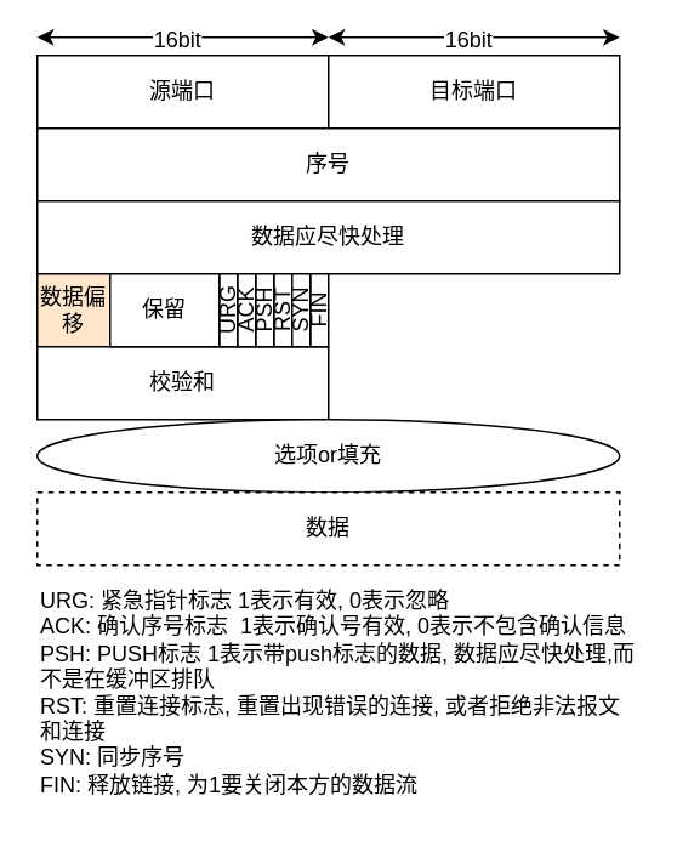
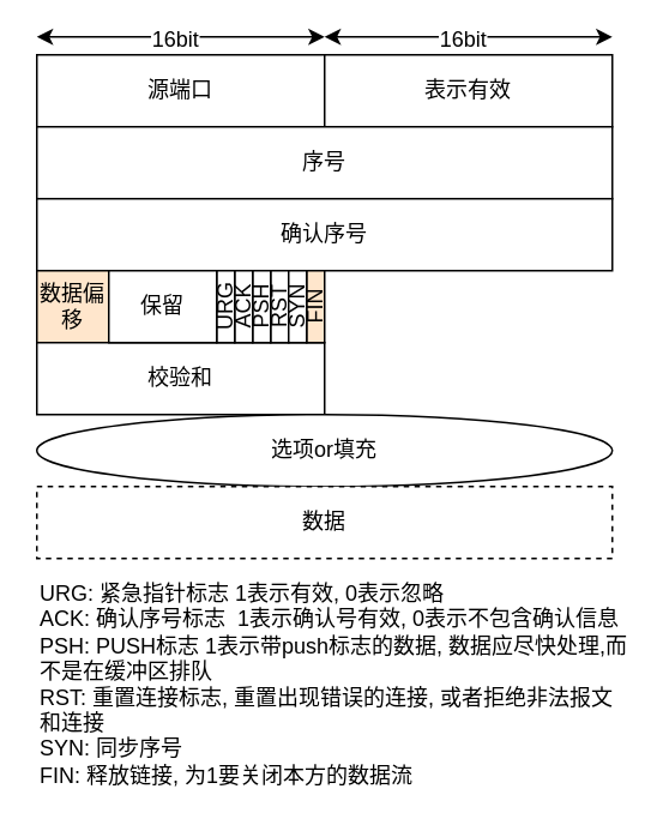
  <mxCell id="0" />
  <mxCell id="1" parent="0" />
  <mxCell id="2" value="源端口" style="rounded=0;whiteSpace=wrap;html=1;" parent="1" vertex="1"><mxGeometry x="20" y="30" width="160" height="40" as="geometry" /></mxCell>
- <mxCell id="3" value="目标端口" style="rounded=0;whiteSpace=wrap;html=1;" parent="1" vertex="1"><mxGeometry x="180" y="30" width="160" height="40" as="geometry" /></mxCell>
+ <mxCell id="3" value="表示有效" style="rounded=0;whiteSpace=wrap;html=1;" parent="1" vertex="1"><mxGeometry x="180" y="30" width="160" height="40" as="geometry" /></mxCell>
  <mxCell id="4" value="序号" style="rounded=0;whiteSpace=wrap;html=1;" parent="1" vertex="1"><mxGeometry x="20" y="70" width="320" height="40" as="geometry" /></mxCell>
- <mxCell id="5" value="数据应尽快处理" style="rounded=0;whiteSpace=wrap;html=1;" parent="1" vertex="1"><mxGeometry x="20" y="110" width="320" height="40" as="geometry" /></mxCell>
+ <mxCell id="5" value="确认序号" style="rounded=0;whiteSpace=wrap;html=1;" parent="1" vertex="1"><mxGeometry x="20" y="110" width="320" height="40" as="geometry" /></mxCell>
  <mxCell id="6" value="数据偏移" style="rounded=0;whiteSpace=wrap;html=1;fillColor=#ffe6cc;" parent="1" vertex="1"><mxGeometry x="20" y="150" width="40" height="40" as="geometry" /></mxCell>
  <mxCell id="7" value="校验和" style="rounded=0;whiteSpace=wrap;html=1;" parent="1" vertex="1"><mxGeometry x="20" y="190" width="160" height="40" as="geometry" /></mxCell>
  <mxCell id="8" value="选项or填充" style="ellipse;whiteSpace=wrap;html=1;" vertex="1" parent="1"><mxGeometry x="20" y="230" width="320" height="40" as="geometry" /></mxCell>
  <mxCell id="9" value="数据" style="rounded=0;whiteSpace=wrap;html=1;dashed=1;" vertex="1" parent="1"><mxGeometry x="20" y="270" width="320" height="40" as="geometry" /></mxCell>
- <mxCell id="10" value="FIN" style="rounded=0;whiteSpace=wrap;html=1;horizontal=0;verticalAlign=middle;" vertex="1" parent="1"><mxGeometry x="170" y="150" width="10" height="40" as="geometry" /></mxCell>
+ <mxCell id="10" value="FIN" style="rounded=0;whiteSpace=wrap;html=1;horizontal=0;verticalAlign=middle;fillColor=#ffe6cc;" vertex="1" parent="1"><mxGeometry x="170" y="150" width="10" height="40" as="geometry" /></mxCell>
  <mxCell id="11" value="" style="endArrow=classic;startArrow=classic;html=1;" edge="1" parent="1"><mxGeometry width="50" height="50" relative="1" as="geometry"><mxPoint x="20" y="20" as="sourcePoint" /><mxPoint x="180" y="20" as="targetPoint" /></mxGeometry></mxCell>
  <mxCell id="12" value="16bit" style="text;html=1;resizable=0;points=[];align=center;verticalAlign=middle;labelBackgroundColor=#ffffff;" vertex="1" connectable="0" parent="11"><mxGeometry x="-0.052" y="-1" relative="1" as="geometry"><mxPoint as="offset" /></mxGeometry></mxCell>
  <mxCell id="13" value="" style="endArrow=classic;startArrow=classic;html=1;" edge="1" parent="1"><mxGeometry width="50" height="50" relative="1" as="geometry"><mxPoint x="180" y="20" as="sourcePoint" /><mxPoint x="340" y="20" as="targetPoint" /></mxGeometry></mxCell>
  <mxCell id="14" value="16bit" style="text;html=1;resizable=0;points=[];align=center;verticalAlign=middle;labelBackgroundColor=#ffffff;" vertex="1" connectable="0" parent="13"><mxGeometry x="-0.052" y="-1" relative="1" as="geometry"><mxPoint as="offset" /></mxGeometry></mxCell>
  <mxCell id="15" value="RST" style="rounded=0;whiteSpace=wrap;html=1;horizontal=0;verticalAlign=middle;" vertex="1" parent="1"><mxGeometry x="150" y="150" width="10" height="40" as="geometry" /></mxCell>
  <mxCell id="16" value="SYN" style="rounded=0;whiteSpace=wrap;html=1;horizontal=0;verticalAlign=middle;" vertex="1" parent="1"><mxGeometry x="160" y="150" width="10" height="40" as="geometry" /></mxCell>
  <mxCell id="17" value="PSH" style="rounded=0;whiteSpace=wrap;html=1;horizontal=0;verticalAlign=middle;" vertex="1" parent="1"><mxGeometry x="140" y="150" width="10" height="40" as="geometry" /></mxCell>
  <mxCell id="18" value="ACK" style="rounded=0;whiteSpace=wrap;html=1;horizontal=0;verticalAlign=middle;" vertex="1" parent="1"><mxGeometry x="130" y="150" width="10" height="40" as="geometry" /></mxCell>
  <mxCell id="19" value="URG" style="rounded=0;whiteSpace=wrap;html=1;horizontal=0;verticalAlign=middle;" vertex="1" parent="1"><mxGeometry x="120" y="150" width="10" height="40" as="geometry" /></mxCell>
  <mxCell id="20" value="保留" style="rounded=0;whiteSpace=wrap;html=1;" vertex="1" parent="1"><mxGeometry x="60" y="150" width="60" height="40" as="geometry" /></mxCell>
  <mxCell id="21" value="URG: 紧急指针标志 1表示有效, 0表示忽略&lt;br&gt;ACK: 确认序号标志&amp;nbsp; 1表示确认号有效, 0表示不包含确认信息&lt;br&gt;PSH: PUSH标志 1表示带push标志的数据, 数据应尽快处理,而不是在缓冲区排队&lt;br&gt;RST: 重置连接标志, 重置出现错误的连接, 或者拒绝非法报文和连接&lt;br&gt;SYN: 同步序号&lt;br&gt;FIN: 释放链接, 为1要关闭本方的数据流" style="text;html=1;strokeColor=none;fillColor=none;align=left;verticalAlign=middle;whiteSpace=wrap;rounded=0;dashed=1;" vertex="1" parent="1"><mxGeometry x="20" y="320" width="330" height="120" as="geometry" /></mxCell>
